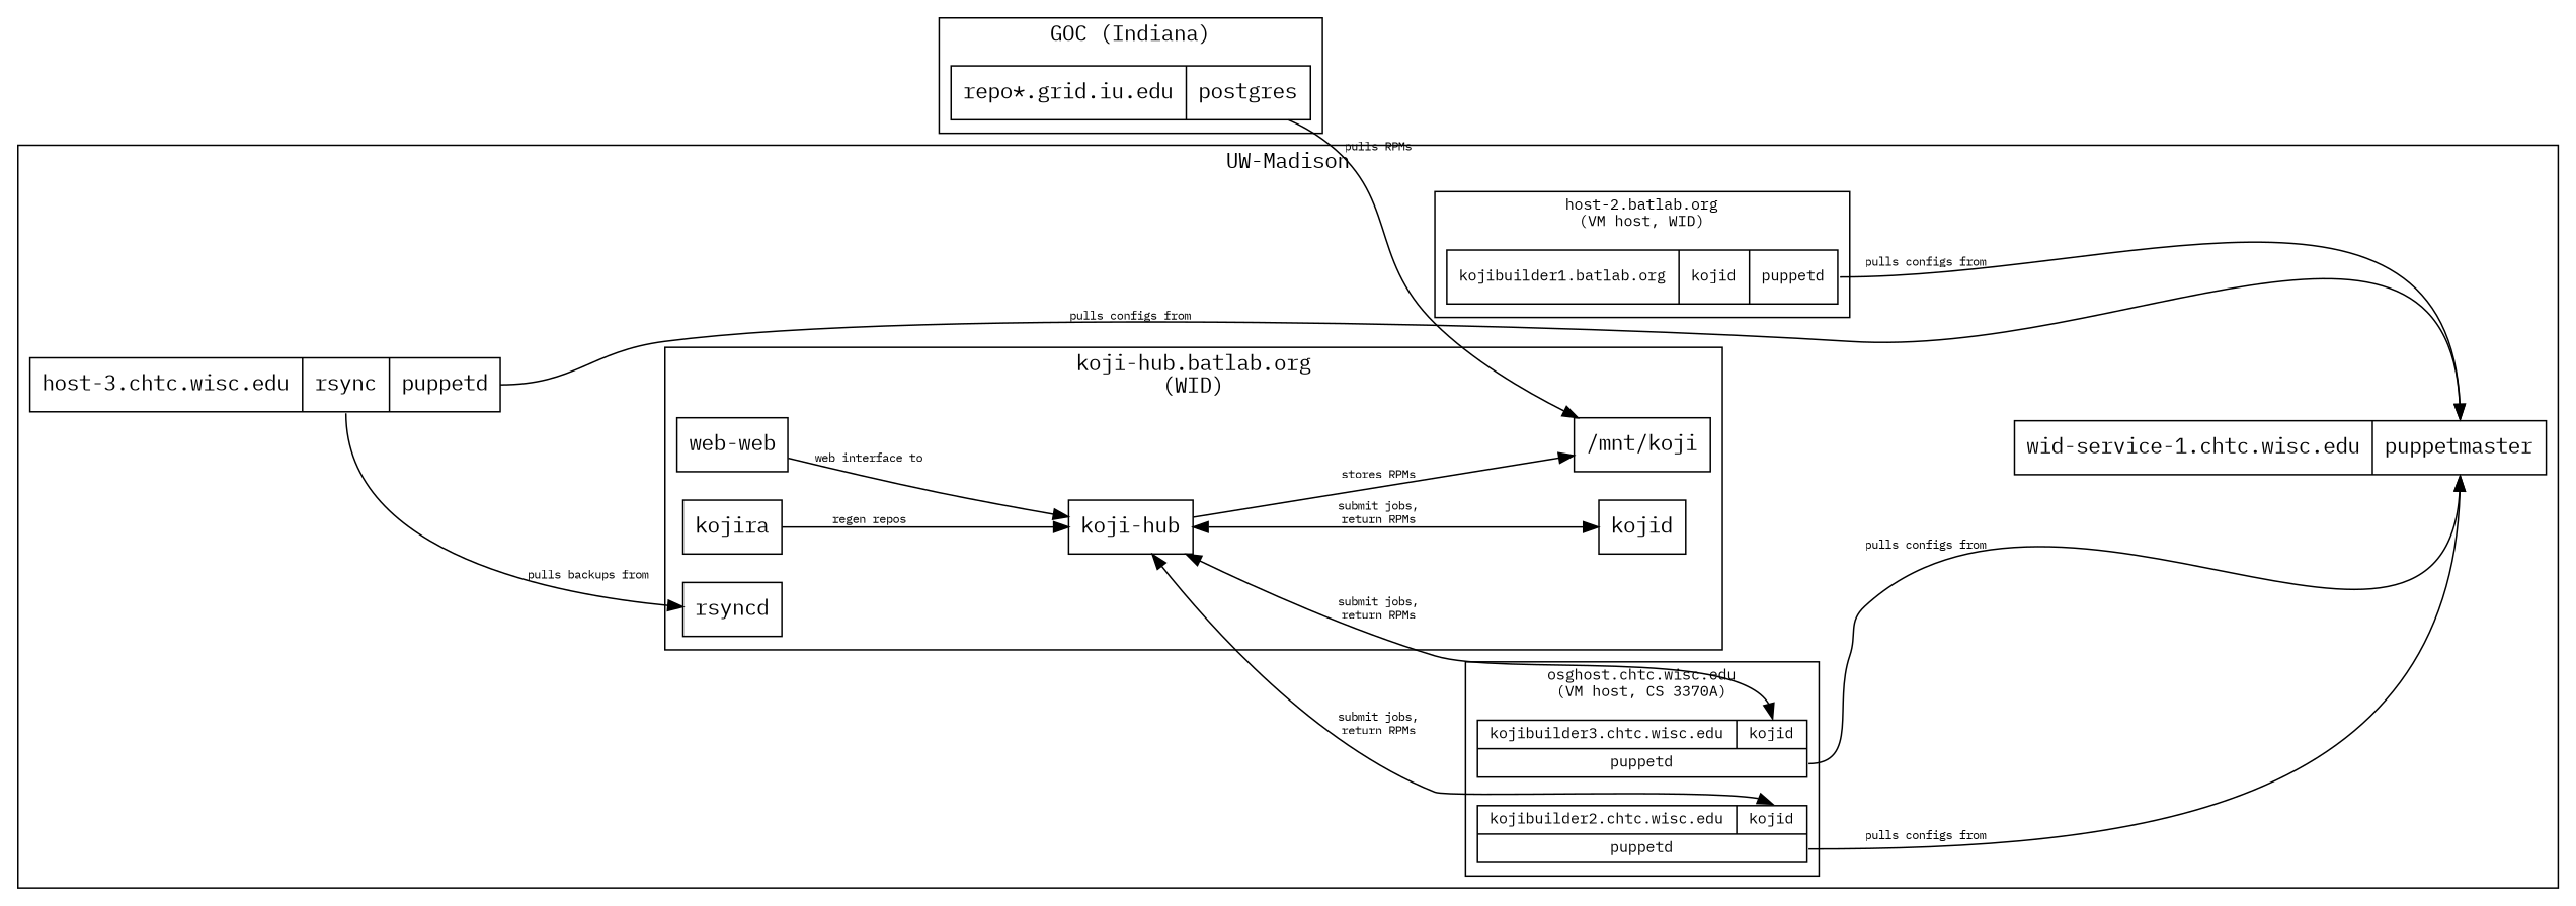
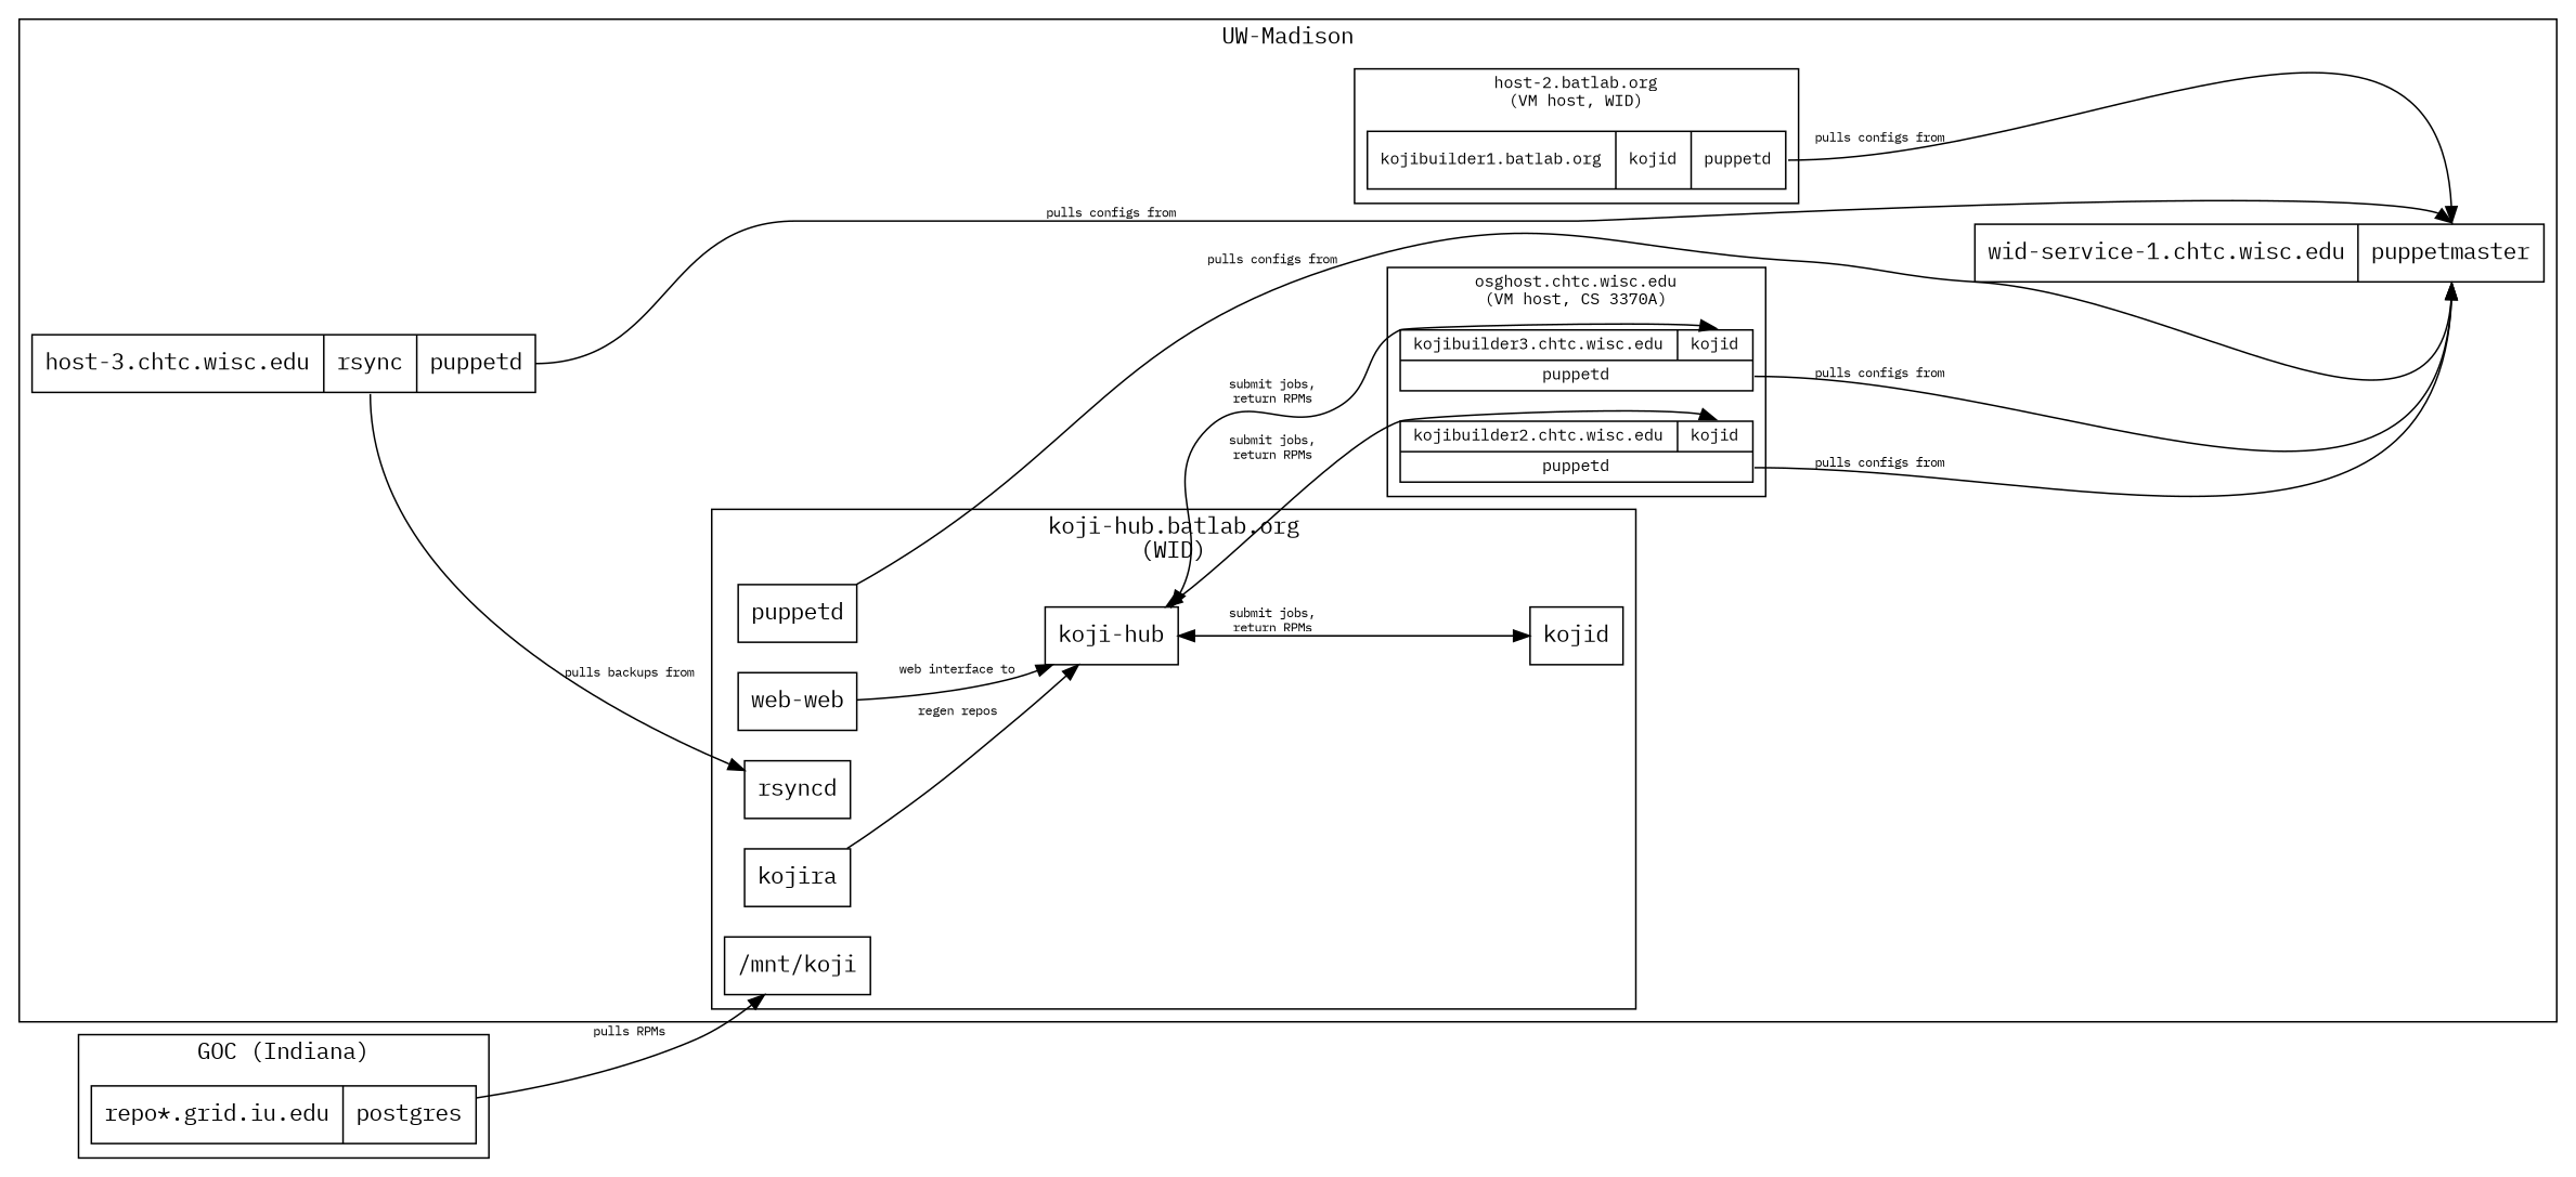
  digraph {
    fontname="IBM Plex Mono"
    rankdir=LR
    node [fontname="IBM Plex Mono" shape=record]
    edge [fontname="IBM Plex Mono" fontsize=8]
    n1 [label="koji-hub"]
    n2 [label="web-web"]
    n3 [label=kojid]
    kojira
    rsyncd
+   puppetd
    n7 [label="/mnt/koji"]
    n8 [fontsize=10 label="{<n>kojibuilder1.batlab.org|<kojid>kojid|<puppetd>puppetd}"]
    n9 [fontsize=10 label="{<n>kojibuilder2.chtc.wisc.edu|<kojid>kojid}|<puppetd>puppetd}"]
    n10 [fontsize=10 label="{<n>kojibuilder3.chtc.wisc.edu|<kojid>kojid}|<puppetd>puppetd}"]
    n11 [label="{<n>host-3.chtc.wisc.edu|<rsync>rsync|<puppetd>puppetd}"]
    n12 [label="{<n>wid-service-1.chtc.wisc.edu|<puppetmaster>puppetmaster}"]
    n13 [label="{ <n> repo*.grid.iu.edu | <s> postgres }"]
    subgraph cluster_1 {
      label="UW-Madison"
      rank=same
      n11
      n12
      subgraph cluster_2 {
        label="koji-hub.batlab.org\n(WID)"
        rank=same
        n1
        n2
        n3
        kojira
        rsyncd
+       puppetd
        n7
      }
      subgraph cluster_3 {
        fontsize=10
        label="host-2.batlab.org\n(VM host, WID)"
        rank=same
        n8
      }
      subgraph cluster_4 {
        fontsize=10
        label="osghost.chtc.wisc.edu\n(VM host, CS 3370A)"
        rank=same
        n9
        n10
      }
    }
    subgraph cluster_5 {
      label="GOC (Indiana)"
      n13
    }
    subgraph sub_6 {
      n1
      n3
      n8
      n9
      n10
    }
    subgraph sub_7 {
      rsyncd
      n11
    }
    subgraph sub_8 {
+     puppetd
      n8
      n9
      n10
      n11
      n12
    }
    n1 -> n3 [dir=both label="submit jobs,\nreturn RPMs"]
-   n1 -> n7 [label="stores RPMs"]
    n1 -> n9 [dir=both headport=kojid label="submit jobs,\nreturn RPMs"]
    n1 -> n10 [dir=both headport=kojid label="submit jobs,\nreturn RPMs"]
    n2 -> n1 [label="web interface to"]
    kojira -> n1 [label="regen repos"]
+   puppetd -> n12 [headport=puppetmaster label="pulls configs from"]
    n8 -> n12 [headport=puppetmaster label="pulls configs from" tailport=puppetd]
    n9 -> n12 [headport=puppetmaster label="pulls configs from" tailport=puppetd]
    n10 -> n12 [headport=puppetmaster label="pulls configs from" tailport=puppetd]
    n11 -> rsyncd [label="pulls backups from" tailport=rsync]
    n11 -> n12 [headport=puppetmaster label="pulls configs from" tailport=puppetd]
    n13 -> n7 [label="pulls RPMs"]
  }
